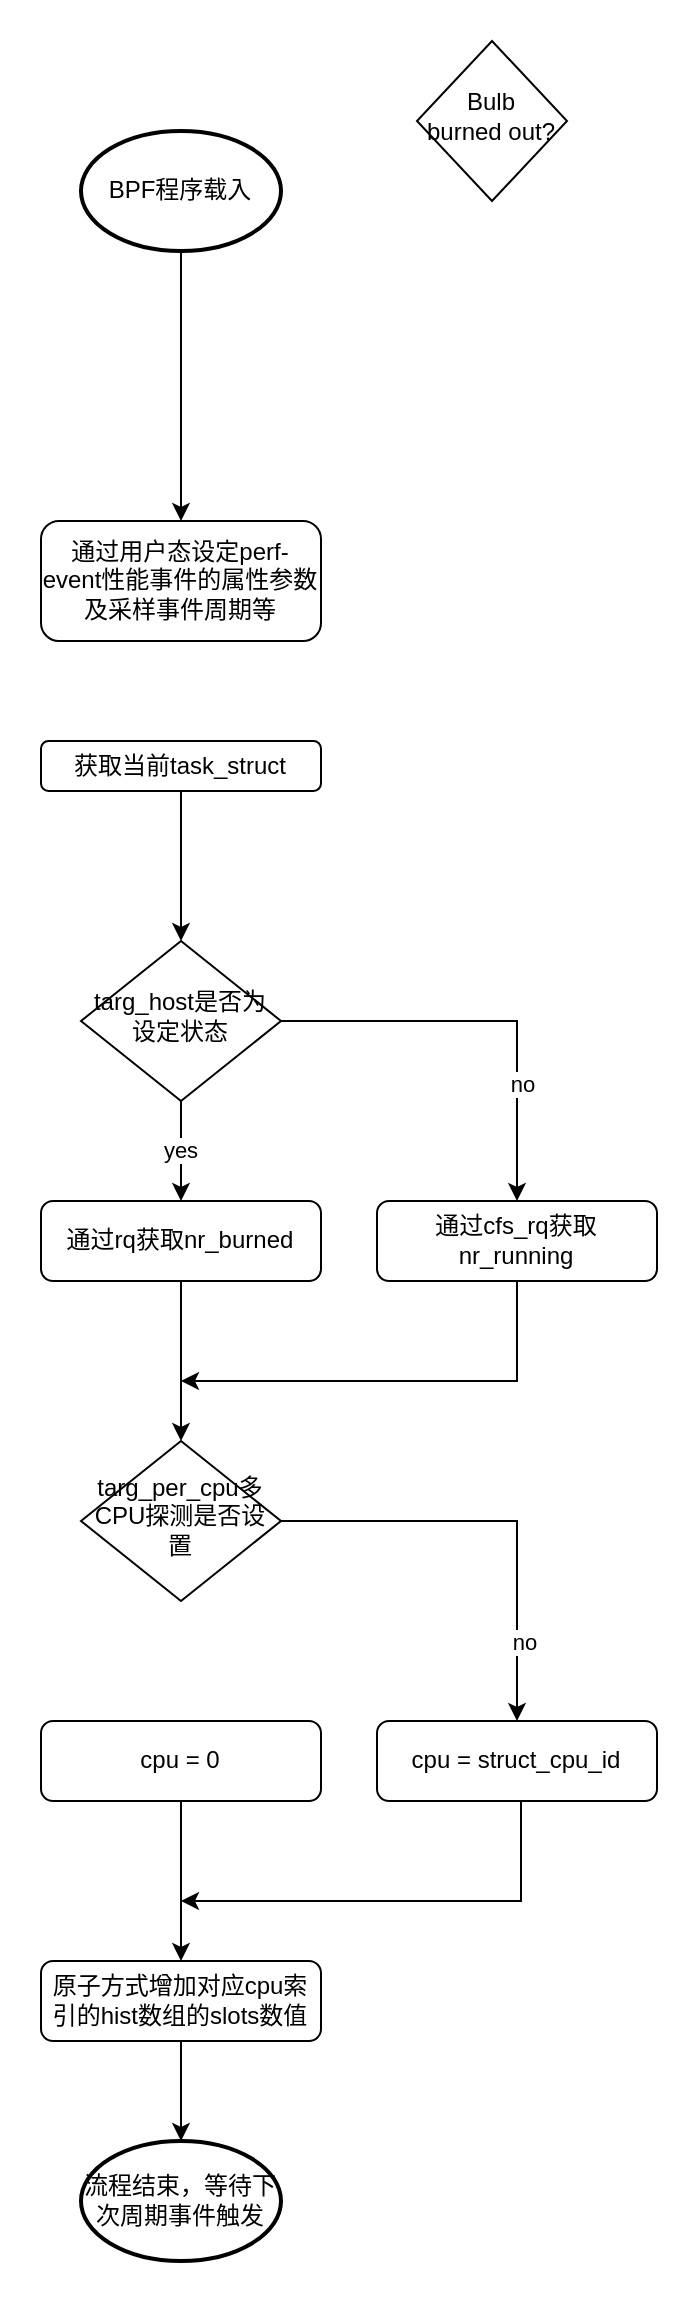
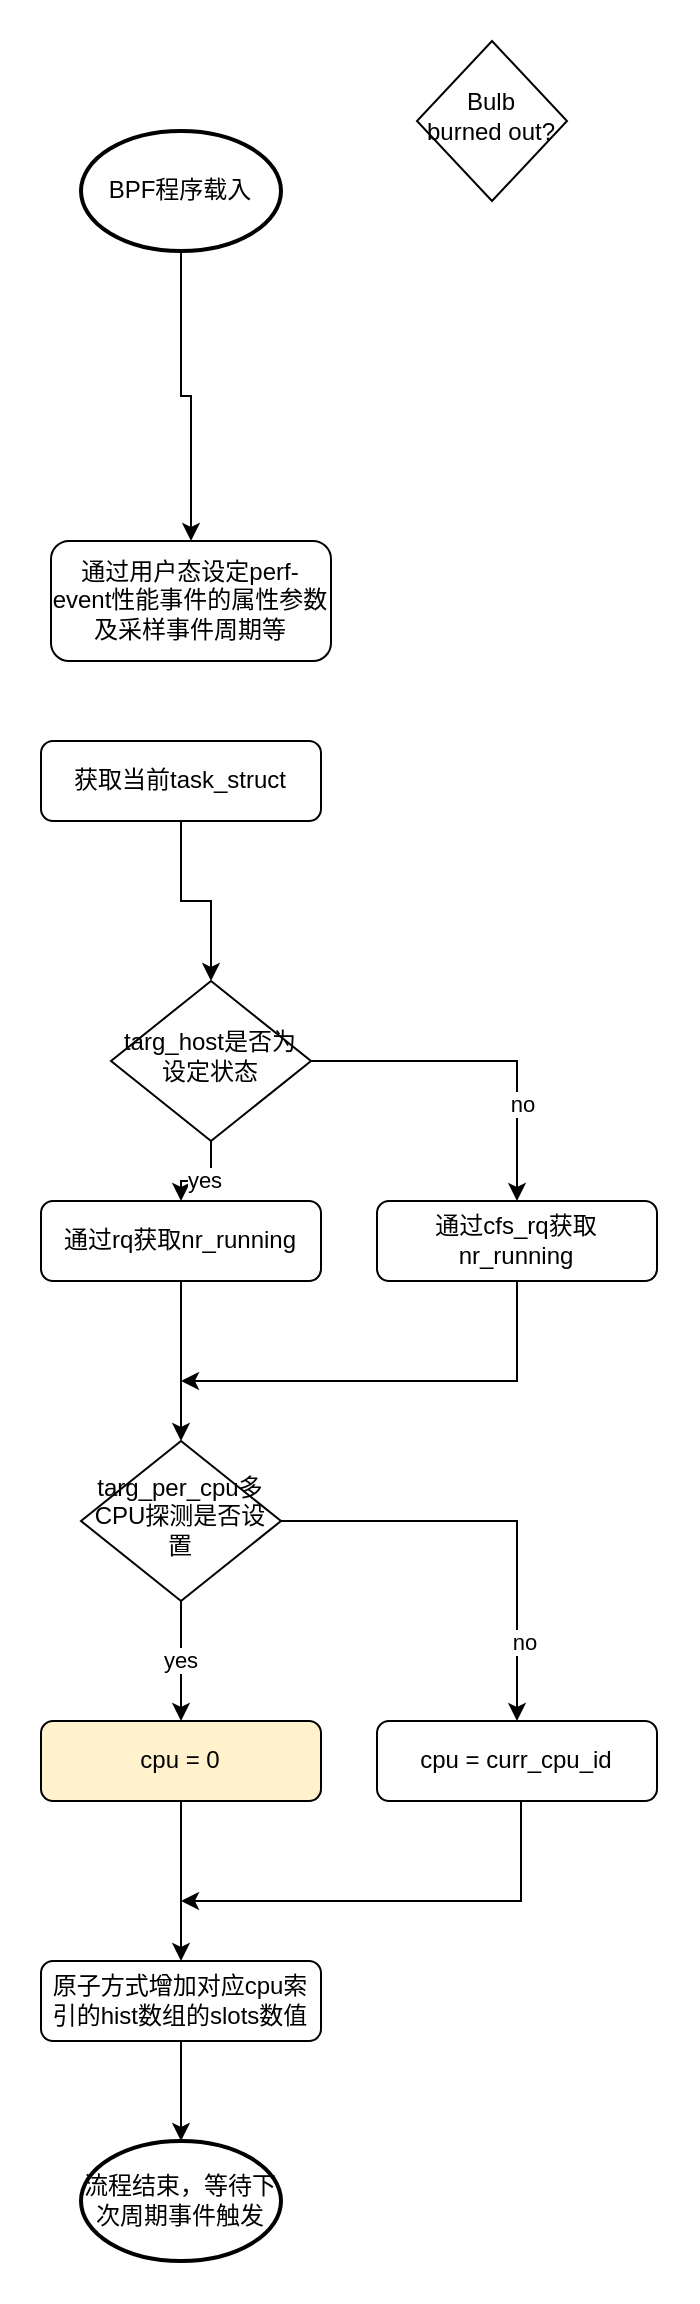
  <mxCell id="0" />
  <mxCell id="1" parent="0" />
  <mxCell id="2" value="Bulb&lt;br&gt;burned out?" style="rhombus;whiteSpace=wrap;html=1;shadow=0;fontFamily=Helvetica;fontSize=12;align=center;strokeWidth=1;spacing=6;spacingTop=-4;" parent="1" vertex="1"><mxGeometry x="208" y="20" width="75" height="80" as="geometry" /></mxCell>
  <mxCell id="3" style="edgeStyle=orthogonalEdgeStyle;rounded=0;orthogonalLoop=1;jettySize=auto;html=1;entryX=0.5;entryY=0;entryDx=0;entryDy=0;" edge="1" parent="1" source="4" target="5"><mxGeometry relative="1" as="geometry" /></mxCell>
  <mxCell id="4" value="BPF程序载入" style="strokeWidth=2;html=1;shape=mxgraph.flowchart.start_1;whiteSpace=wrap;" vertex="1" parent="1"><mxGeometry x="40" y="65" width="100" height="60" as="geometry" /></mxCell>
- <mxCell id="5" value="通过用户态设定perf-event性能事件的属性参数及采样事件周期等" style="rounded=1;whiteSpace=wrap;html=1;fontSize=12;glass=0;strokeWidth=1;shadow=0;" vertex="1" parent="1"><mxGeometry x="20" y="260" width="140" height="60" as="geometry" /></mxCell>
+ <mxCell id="5" value="通过用户态设定perf-event性能事件的属性参数及采样事件周期等" style="rounded=1;whiteSpace=wrap;html=1;fontSize=12;glass=0;strokeWidth=1;shadow=0;" vertex="1" parent="1"><mxGeometry x="25" y="270" width="140" height="60" as="geometry" /></mxCell>
  <mxCell id="6" style="edgeStyle=orthogonalEdgeStyle;rounded=0;orthogonalLoop=1;jettySize=auto;html=1;entryX=0.5;entryY=0;entryDx=0;entryDy=0;" edge="1" parent="1" source="7" target="11"><mxGeometry relative="1" as="geometry" /></mxCell>
- <mxCell id="7" value="获取当前task_struct" style="rounded=1;whiteSpace=wrap;html=1;fontSize=12;glass=0;strokeWidth=1;shadow=0;" vertex="1" parent="1"><mxGeometry x="20" y="370" width="140" height="25" as="geometry" /></mxCell>
+ <mxCell id="7" value="获取当前task_struct" style="rounded=1;whiteSpace=wrap;html=1;fontSize=12;glass=0;strokeWidth=1;shadow=0;" vertex="1" parent="1"><mxGeometry x="20" y="370" width="140" height="40" as="geometry" /></mxCell>
  <mxCell id="8" value="yes" style="edgeStyle=orthogonalEdgeStyle;rounded=0;orthogonalLoop=1;jettySize=auto;html=1;entryX=0.5;entryY=0;entryDx=0;entryDy=0;" edge="1" parent="1" source="11" target="13"><mxGeometry relative="1" as="geometry" /></mxCell>
  <mxCell id="9" style="edgeStyle=orthogonalEdgeStyle;rounded=0;orthogonalLoop=1;jettySize=auto;html=1;" edge="1" parent="1" source="11" target="15"><mxGeometry relative="1" as="geometry" /></mxCell>
  <mxCell id="10" value="no" style="edgeLabel;html=1;align=center;verticalAlign=middle;resizable=0;points=[];" vertex="1" connectable="0" parent="9"><mxGeometry x="0.43" y="2" relative="1" as="geometry"><mxPoint as="offset" /></mxGeometry></mxCell>
- <mxCell id="11" value="targ_host是否为设定状态" style="rhombus;whiteSpace=wrap;html=1;shadow=0;fontFamily=Helvetica;fontSize=12;align=center;strokeWidth=1;spacing=6;spacingTop=-4;" vertex="1" parent="1"><mxGeometry x="40" y="470" width="100" height="80" as="geometry" /></mxCell>
+ <mxCell id="11" value="targ_host是否为设定状态" style="rhombus;whiteSpace=wrap;html=1;shadow=0;fontFamily=Helvetica;fontSize=12;align=center;strokeWidth=1;spacing=6;spacingTop=-4;" vertex="1" parent="1"><mxGeometry x="55" y="490" width="100" height="80" as="geometry" /></mxCell>
  <mxCell id="12" style="edgeStyle=orthogonalEdgeStyle;rounded=0;orthogonalLoop=1;jettySize=auto;html=1;entryX=0.5;entryY=0;entryDx=0;entryDy=0;" edge="1" parent="1" source="13" target="19"><mxGeometry relative="1" as="geometry" /></mxCell>
- <mxCell id="13" value="通过rq获取nr_burned" style="rounded=1;whiteSpace=wrap;html=1;fontSize=12;glass=0;strokeWidth=1;shadow=0;" vertex="1" parent="1"><mxGeometry x="20" y="600" width="140" height="40" as="geometry" /></mxCell>
+ <mxCell id="13" value="通过rq获取nr_running" style="rounded=1;whiteSpace=wrap;html=1;fontSize=12;glass=0;strokeWidth=1;shadow=0;" vertex="1" parent="1"><mxGeometry x="20" y="600" width="140" height="40" as="geometry" /></mxCell>
  <mxCell id="14" style="rounded=0;orthogonalLoop=1;jettySize=auto;html=1;" edge="1" parent="1" source="15"><mxGeometry relative="1" as="geometry"><mxPoint x="90" y="690" as="targetPoint" /><Array as="points"><mxPoint x="258" y="690" /></Array></mxGeometry></mxCell>
  <mxCell id="15" value="通过cfs_rq获取nr_running" style="rounded=1;whiteSpace=wrap;html=1;fontSize=12;glass=0;strokeWidth=1;shadow=0;" vertex="1" parent="1"><mxGeometry x="188" y="600" width="140" height="40" as="geometry" /></mxCell>
+ <mxCell id="16" value="yes" style="edgeStyle=orthogonalEdgeStyle;rounded=0;orthogonalLoop=1;jettySize=auto;html=1;entryX=0.5;entryY=0;entryDx=0;entryDy=0;" edge="1" parent="1" source="19" target="21"><mxGeometry relative="1" as="geometry" /></mxCell>
  <mxCell id="17" style="edgeStyle=orthogonalEdgeStyle;rounded=0;orthogonalLoop=1;jettySize=auto;html=1;" edge="1" parent="1" source="19" target="23"><mxGeometry relative="1" as="geometry" /></mxCell>
  <mxCell id="18" value="no" style="edgeLabel;html=1;align=center;verticalAlign=middle;resizable=0;points=[];" vertex="1" connectable="0" parent="17"><mxGeometry x="0.632" y="3" relative="1" as="geometry"><mxPoint as="offset" /></mxGeometry></mxCell>
  <mxCell id="19" value="targ_per_cpu多CPU探测是否设置" style="rhombus;whiteSpace=wrap;html=1;shadow=0;fontFamily=Helvetica;fontSize=12;align=center;strokeWidth=1;spacing=6;spacingTop=-4;" vertex="1" parent="1"><mxGeometry x="40" y="720" width="100" height="80" as="geometry" /></mxCell>
  <mxCell id="20" style="edgeStyle=orthogonalEdgeStyle;rounded=0;orthogonalLoop=1;jettySize=auto;html=1;entryX=0.5;entryY=0;entryDx=0;entryDy=0;" edge="1" parent="1" source="21" target="25"><mxGeometry relative="1" as="geometry" /></mxCell>
- <mxCell id="21" value="cpu = 0" style="rounded=1;whiteSpace=wrap;html=1;fontSize=12;glass=0;strokeWidth=1;shadow=0;" vertex="1" parent="1"><mxGeometry x="20" y="860" width="140" height="40" as="geometry" /></mxCell>
+ <mxCell id="21" value="cpu = 0" style="rounded=1;whiteSpace=wrap;html=1;fontSize=12;glass=0;strokeWidth=1;shadow=0;fillColor=#fff2cc;" vertex="1" parent="1"><mxGeometry x="20" y="860" width="140" height="40" as="geometry" /></mxCell>
  <mxCell id="22" style="rounded=0;orthogonalLoop=1;jettySize=auto;html=1;" edge="1" parent="1"><mxGeometry relative="1" as="geometry"><mxPoint x="90" y="950" as="targetPoint" /><mxPoint x="260" y="900" as="sourcePoint" /><Array as="points"><mxPoint x="260" y="950" /></Array></mxGeometry></mxCell>
- <mxCell id="23" value="cpu = struct_cpu_id" style="rounded=1;whiteSpace=wrap;html=1;fontSize=12;glass=0;strokeWidth=1;shadow=0;" vertex="1" parent="1"><mxGeometry x="188" y="860" width="140" height="40" as="geometry" /></mxCell>
+ <mxCell id="23" value="cpu = curr_cpu_id" style="rounded=1;whiteSpace=wrap;html=1;fontSize=12;glass=0;strokeWidth=1;shadow=0;" vertex="1" parent="1"><mxGeometry x="188" y="860" width="140" height="40" as="geometry" /></mxCell>
  <mxCell id="24" style="edgeStyle=orthogonalEdgeStyle;rounded=0;orthogonalLoop=1;jettySize=auto;html=1;entryX=0.5;entryY=0;entryDx=0;entryDy=0;entryPerimeter=0;" edge="1" parent="1" source="25" target="26"><mxGeometry relative="1" as="geometry" /></mxCell>
  <mxCell id="25" value="原子方式增加对应cpu索引的hist数组的slots数值" style="rounded=1;whiteSpace=wrap;html=1;fontSize=12;glass=0;strokeWidth=1;shadow=0;" vertex="1" parent="1"><mxGeometry x="20" y="980" width="140" height="40" as="geometry" /></mxCell>
  <mxCell id="26" value="流程结束，等待下次周期事件触发" style="strokeWidth=2;html=1;shape=mxgraph.flowchart.start_1;whiteSpace=wrap;" vertex="1" parent="1"><mxGeometry x="40" y="1070" width="100" height="60" as="geometry" /></mxCell>
